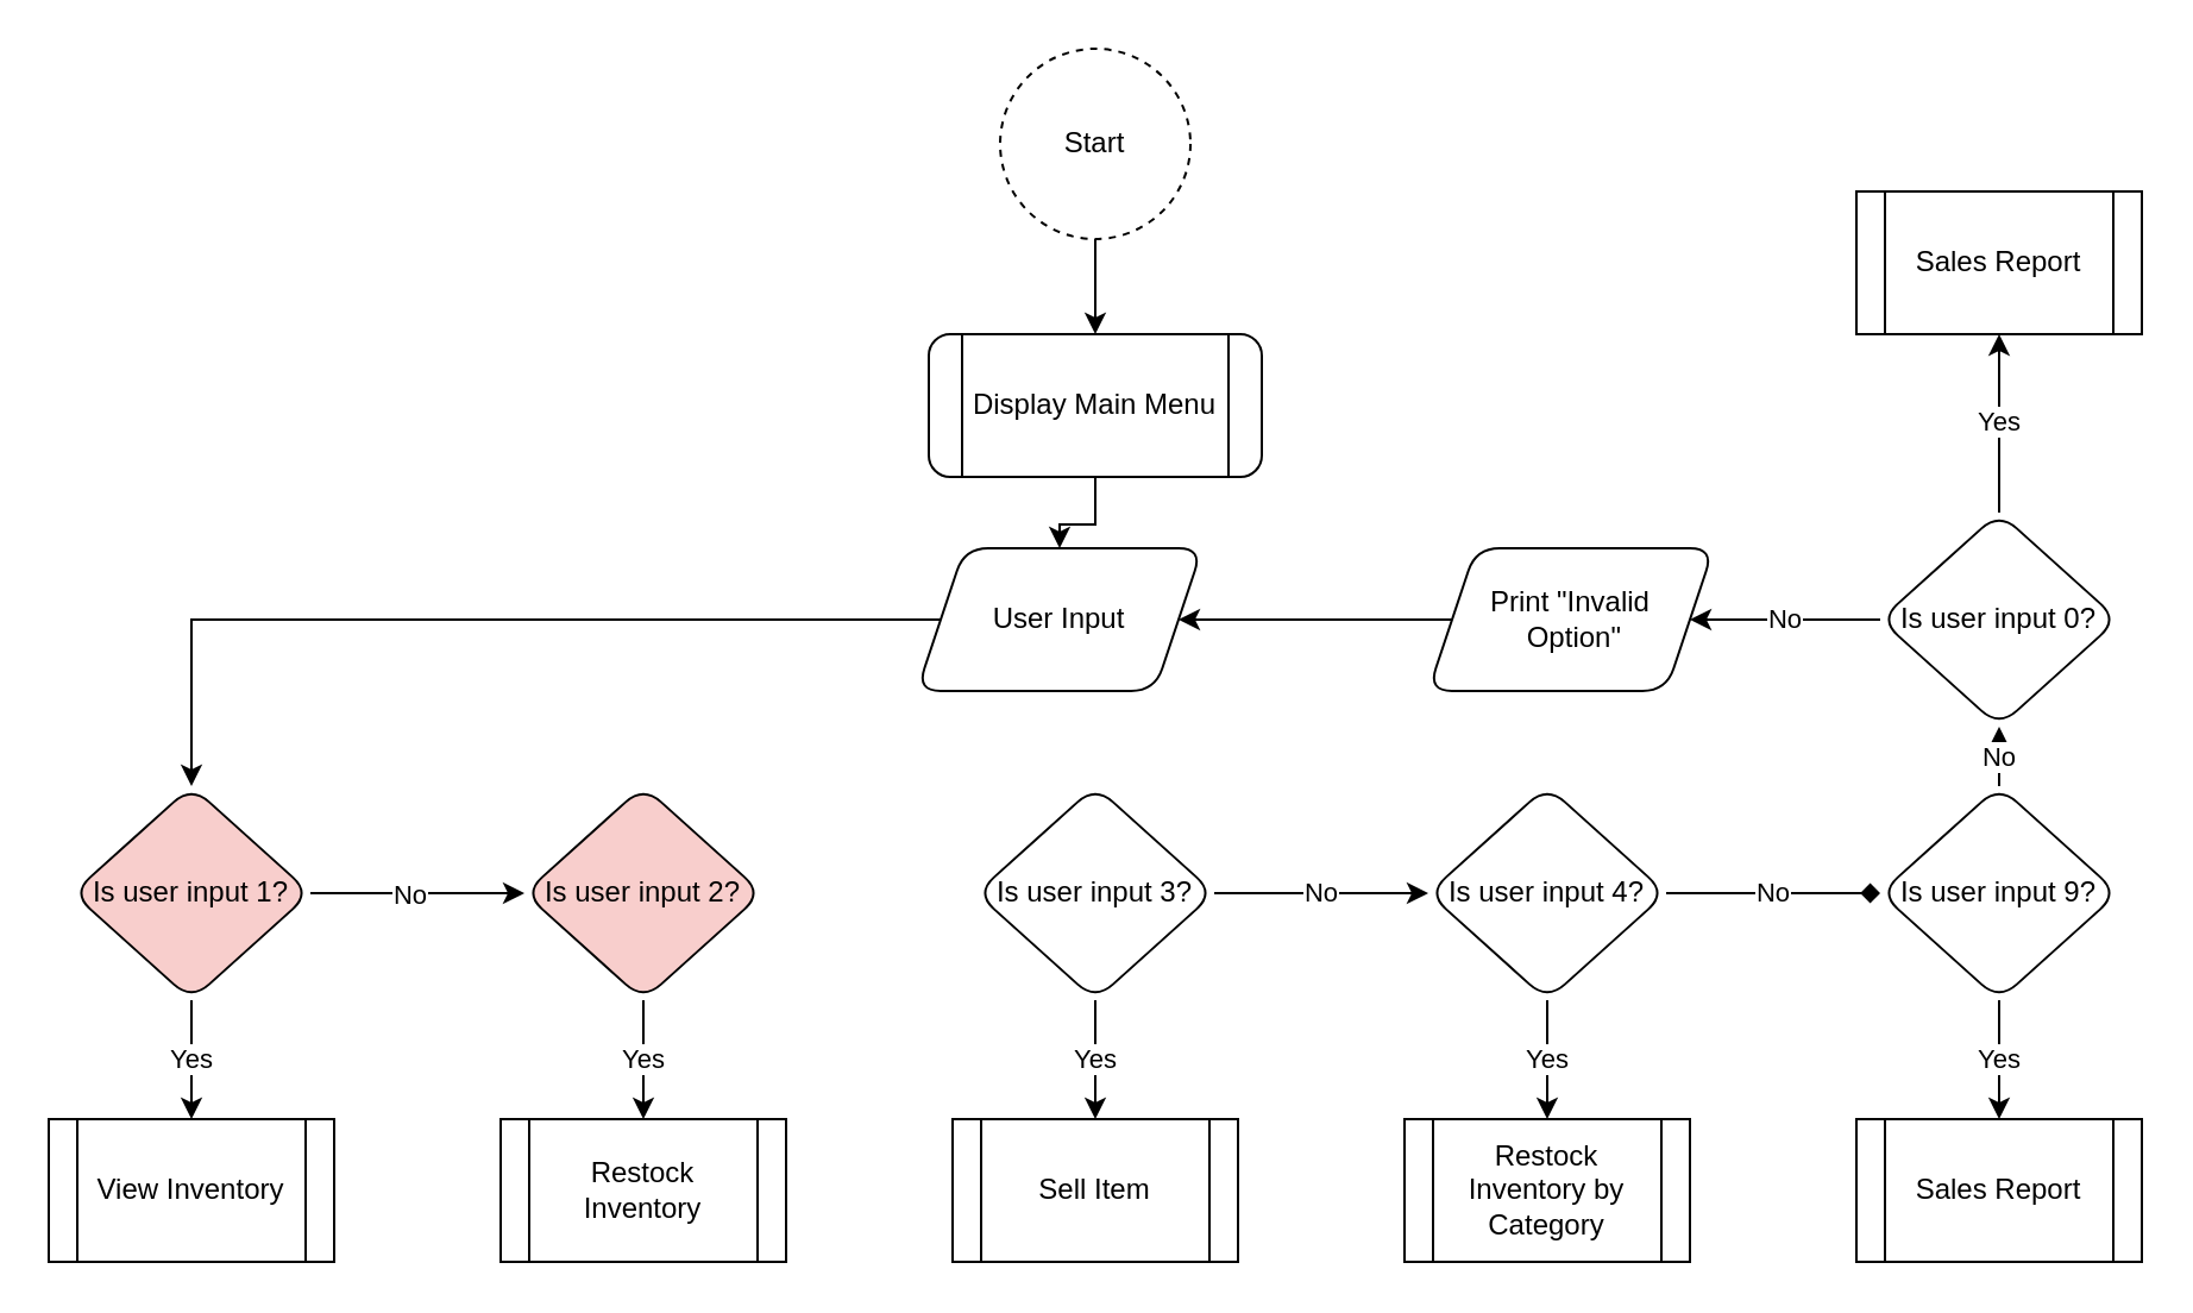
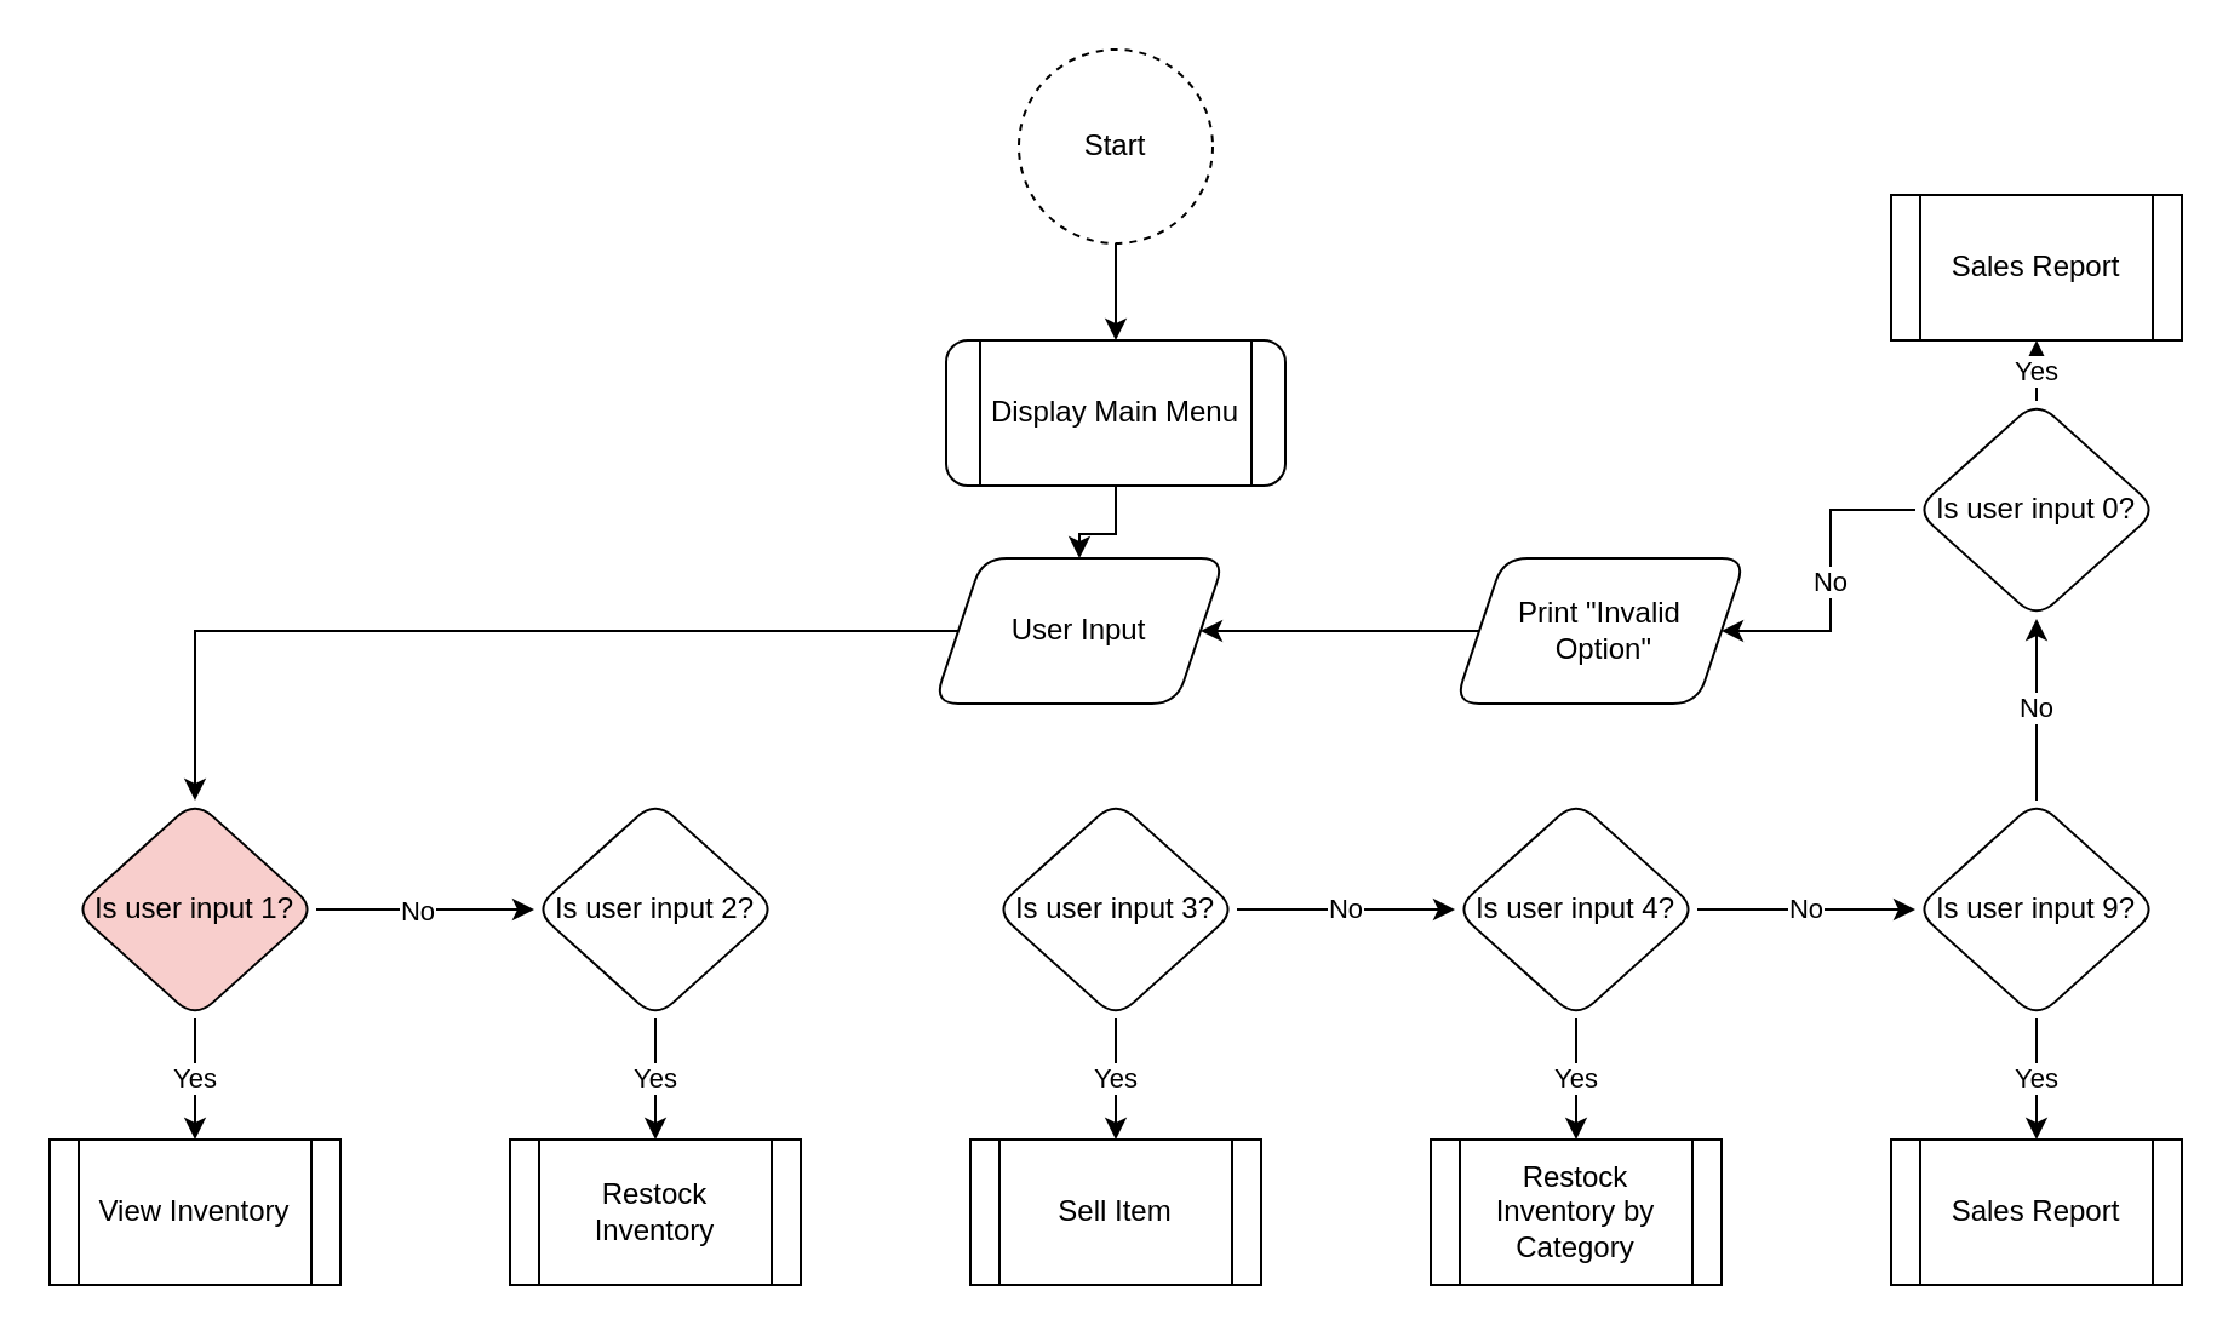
  <mxCell id="0" />
  <mxCell id="1" parent="0" />
  <mxCell id="2" style="edgeStyle=orthogonalEdgeStyle;rounded=0;orthogonalLoop=1;jettySize=auto;html=1;exitX=0.5;exitY=1;exitDx=0;exitDy=0;entryX=0.5;entryY=0;entryDx=0;entryDy=0;" edge="1" parent="1" source="3"><mxGeometry relative="1" as="geometry"><mxPoint x="460" y="140" as="targetPoint" /></mxGeometry></mxCell>
  <mxCell id="3" value="Start" style="ellipse;whiteSpace=wrap;html=1;aspect=fixed;dashed=1;" vertex="1" parent="1"><mxGeometry x="420" y="20" width="80" height="80" as="geometry" /></mxCell>
  <mxCell id="4" style="edgeStyle=orthogonalEdgeStyle;rounded=0;orthogonalLoop=1;jettySize=auto;html=1;entryX=0.5;entryY=0;entryDx=0;entryDy=0;" edge="1" parent="1" source="5" target="7"><mxGeometry relative="1" as="geometry" /></mxCell>
  <mxCell id="5" value="Display Main Menu" style="shape=process;whiteSpace=wrap;html=1;backgroundOutline=1;rounded=1;" vertex="1" parent="1"><mxGeometry x="390" y="140" width="140" height="60" as="geometry" /></mxCell>
  <mxCell id="6" style="edgeStyle=orthogonalEdgeStyle;rounded=0;orthogonalLoop=1;jettySize=auto;html=1;entryX=0.5;entryY=0;entryDx=0;entryDy=0;" edge="1" parent="1" source="7" target="11"><mxGeometry relative="1" as="geometry" /></mxCell>
  <mxCell id="7" value="User Input" style="shape=parallelogram;perimeter=parallelogramPerimeter;whiteSpace=wrap;html=1;fixedSize=1;rounded=1;" vertex="1" parent="1"><mxGeometry x="385" y="230" width="120" height="60" as="geometry" /></mxCell>
  <mxCell id="8" style="edgeStyle=orthogonalEdgeStyle;rounded=0;orthogonalLoop=1;jettySize=auto;html=1;" edge="1" parent="1" source="11" target="12"><mxGeometry relative="1" as="geometry" /></mxCell>
  <mxCell id="9" value="No" style="edgeLabel;html=1;align=center;verticalAlign=middle;resizable=0;points=[];" vertex="1" connectable="0" parent="8"><mxGeometry x="-0.233" relative="1" as="geometry"><mxPoint x="6" as="offset" /></mxGeometry></mxCell>
  <mxCell id="10" value="Yes" style="edgeStyle=orthogonalEdgeStyle;rounded=0;orthogonalLoop=1;jettySize=auto;html=1;" edge="1" parent="1" source="11"><mxGeometry relative="1" as="geometry"><mxPoint x="80" y="470" as="targetPoint" /></mxGeometry></mxCell>
  <mxCell id="11" value="Is user input 1?" style="rhombus;whiteSpace=wrap;html=1;rounded=1;shadow=0;fillColor=#f8cecc;" vertex="1" parent="1"><mxGeometry x="30" y="330" width="100" height="90" as="geometry" /></mxCell>
- <mxCell id="12" value="Is user input 2?" style="rhombus;whiteSpace=wrap;html=1;rounded=1;shadow=0;fillColor=#f8cecc;" vertex="1" parent="1"><mxGeometry x="220" y="330" width="100" height="90" as="geometry" /></mxCell>
+ <mxCell id="12" value="Is user input 2?" style="rhombus;whiteSpace=wrap;html=1;rounded=1;shadow=0;" vertex="1" parent="1"><mxGeometry x="220" y="330" width="100" height="90" as="geometry" /></mxCell>
  <mxCell id="13" value="No" style="edgeStyle=orthogonalEdgeStyle;rounded=0;orthogonalLoop=1;jettySize=auto;html=1;entryX=0;entryY=0.5;entryDx=0;entryDy=0;" edge="1" parent="1" source="14" target="16"><mxGeometry relative="1" as="geometry" /></mxCell>
  <mxCell id="14" value="Is user input 3?" style="rhombus;whiteSpace=wrap;html=1;rounded=1;shadow=0;" vertex="1" parent="1"><mxGeometry x="410" y="330" width="100" height="90" as="geometry" /></mxCell>
- <mxCell id="15" value="No" style="edgeStyle=orthogonalEdgeStyle;rounded=0;orthogonalLoop=1;jettySize=auto;html=1;entryX=0;entryY=0.5;entryDx=0;entryDy=0;endArrow=diamond;" edge="1" parent="1" source="16" target="18"><mxGeometry relative="1" as="geometry" /></mxCell>
+ <mxCell id="15" value="No" style="edgeStyle=orthogonalEdgeStyle;rounded=0;orthogonalLoop=1;jettySize=auto;html=1;entryX=0;entryY=0.5;entryDx=0;entryDy=0;" edge="1" parent="1" source="16" target="18"><mxGeometry relative="1" as="geometry" /></mxCell>
  <mxCell id="16" value="Is user input 4?" style="rhombus;whiteSpace=wrap;html=1;rounded=1;shadow=0;" vertex="1" parent="1"><mxGeometry x="600" y="330" width="100" height="90" as="geometry" /></mxCell>
  <mxCell id="17" value="No" style="edgeStyle=orthogonalEdgeStyle;rounded=0;orthogonalLoop=1;jettySize=auto;html=1;" edge="1" parent="1" source="18" target="21"><mxGeometry relative="1" as="geometry" /></mxCell>
  <mxCell id="18" value="Is user input 9?" style="rhombus;whiteSpace=wrap;html=1;rounded=1;shadow=0;" vertex="1" parent="1"><mxGeometry x="790" y="330" width="100" height="90" as="geometry" /></mxCell>
  <mxCell id="19" value="Yes" style="edgeStyle=orthogonalEdgeStyle;rounded=0;orthogonalLoop=1;jettySize=auto;html=1;entryX=0.5;entryY=1;entryDx=0;entryDy=0;" edge="1" parent="1" source="21" target="31"><mxGeometry relative="1" as="geometry" /></mxCell>
  <mxCell id="20" value="No" style="edgeStyle=orthogonalEdgeStyle;rounded=0;orthogonalLoop=1;jettySize=auto;html=1;entryX=1;entryY=0.5;entryDx=0;entryDy=0;" edge="1" parent="1" source="21" target="33"><mxGeometry relative="1" as="geometry" /></mxCell>
- <mxCell id="21" value="Is user input 0?" style="rhombus;whiteSpace=wrap;html=1;rounded=1;shadow=0;" vertex="1" parent="1"><mxGeometry x="790" y="215" width="100" height="90" as="geometry" /></mxCell>
+ <mxCell id="21" value="Is user input 0?" style="rhombus;whiteSpace=wrap;html=1;rounded=1;shadow=0;" vertex="1" parent="1"><mxGeometry x="790" y="165" width="100" height="90" as="geometry" /></mxCell>
  <mxCell id="22" value="View Inventory" style="shape=process;whiteSpace=wrap;html=1;backgroundOutline=1;" vertex="1" parent="1"><mxGeometry x="20" y="470" width="120" height="60" as="geometry" /></mxCell>
  <mxCell id="23" value="Yes" style="edgeStyle=orthogonalEdgeStyle;rounded=0;orthogonalLoop=1;jettySize=auto;html=1;" edge="1" parent="1"><mxGeometry relative="1" as="geometry"><mxPoint x="840" y="470" as="targetPoint" /><mxPoint x="840" y="420" as="sourcePoint" /></mxGeometry></mxCell>
  <mxCell id="24" value="Sales Report" style="shape=process;whiteSpace=wrap;html=1;backgroundOutline=1;" vertex="1" parent="1"><mxGeometry x="780" y="470" width="120" height="60" as="geometry" /></mxCell>
  <mxCell id="25" value="Yes" style="edgeStyle=orthogonalEdgeStyle;rounded=0;orthogonalLoop=1;jettySize=auto;html=1;" edge="1" parent="1"><mxGeometry relative="1" as="geometry"><mxPoint x="650" y="470" as="targetPoint" /><mxPoint x="650" y="420" as="sourcePoint" /></mxGeometry></mxCell>
  <mxCell id="26" value="Restock Inventory by Category" style="shape=process;whiteSpace=wrap;html=1;backgroundOutline=1;" vertex="1" parent="1"><mxGeometry x="590" y="470" width="120" height="60" as="geometry" /></mxCell>
  <mxCell id="27" value="Yes" style="edgeStyle=orthogonalEdgeStyle;rounded=0;orthogonalLoop=1;jettySize=auto;html=1;" edge="1" parent="1"><mxGeometry relative="1" as="geometry"><mxPoint x="460" y="470" as="targetPoint" /><mxPoint x="460" y="420" as="sourcePoint" /></mxGeometry></mxCell>
  <mxCell id="28" value="Sell Item" style="shape=process;whiteSpace=wrap;html=1;backgroundOutline=1;" vertex="1" parent="1"><mxGeometry x="400" y="470" width="120" height="60" as="geometry" /></mxCell>
  <mxCell id="29" value="Yes" style="edgeStyle=orthogonalEdgeStyle;rounded=0;orthogonalLoop=1;jettySize=auto;html=1;" edge="1" parent="1"><mxGeometry relative="1" as="geometry"><mxPoint x="270" y="470" as="targetPoint" /><mxPoint x="270" y="420" as="sourcePoint" /></mxGeometry></mxCell>
  <mxCell id="30" value="Restock Inventory" style="shape=process;whiteSpace=wrap;html=1;backgroundOutline=1;" vertex="1" parent="1"><mxGeometry x="210" y="470" width="120" height="60" as="geometry" /></mxCell>
  <mxCell id="31" value="Sales Report" style="shape=process;whiteSpace=wrap;html=1;backgroundOutline=1;" vertex="1" parent="1"><mxGeometry x="780" y="80" width="120" height="60" as="geometry" /></mxCell>
  <mxCell id="32" style="edgeStyle=orthogonalEdgeStyle;rounded=0;orthogonalLoop=1;jettySize=auto;html=1;" edge="1" parent="1" source="33" target="7"><mxGeometry relative="1" as="geometry" /></mxCell>
  <mxCell id="33" value="Print &quot;Invalid&lt;br&gt;&amp;nbsp;Option&quot;" style="shape=parallelogram;perimeter=parallelogramPerimeter;whiteSpace=wrap;html=1;fixedSize=1;rounded=1;" vertex="1" parent="1"><mxGeometry x="600" y="230" width="120" height="60" as="geometry" /></mxCell>
